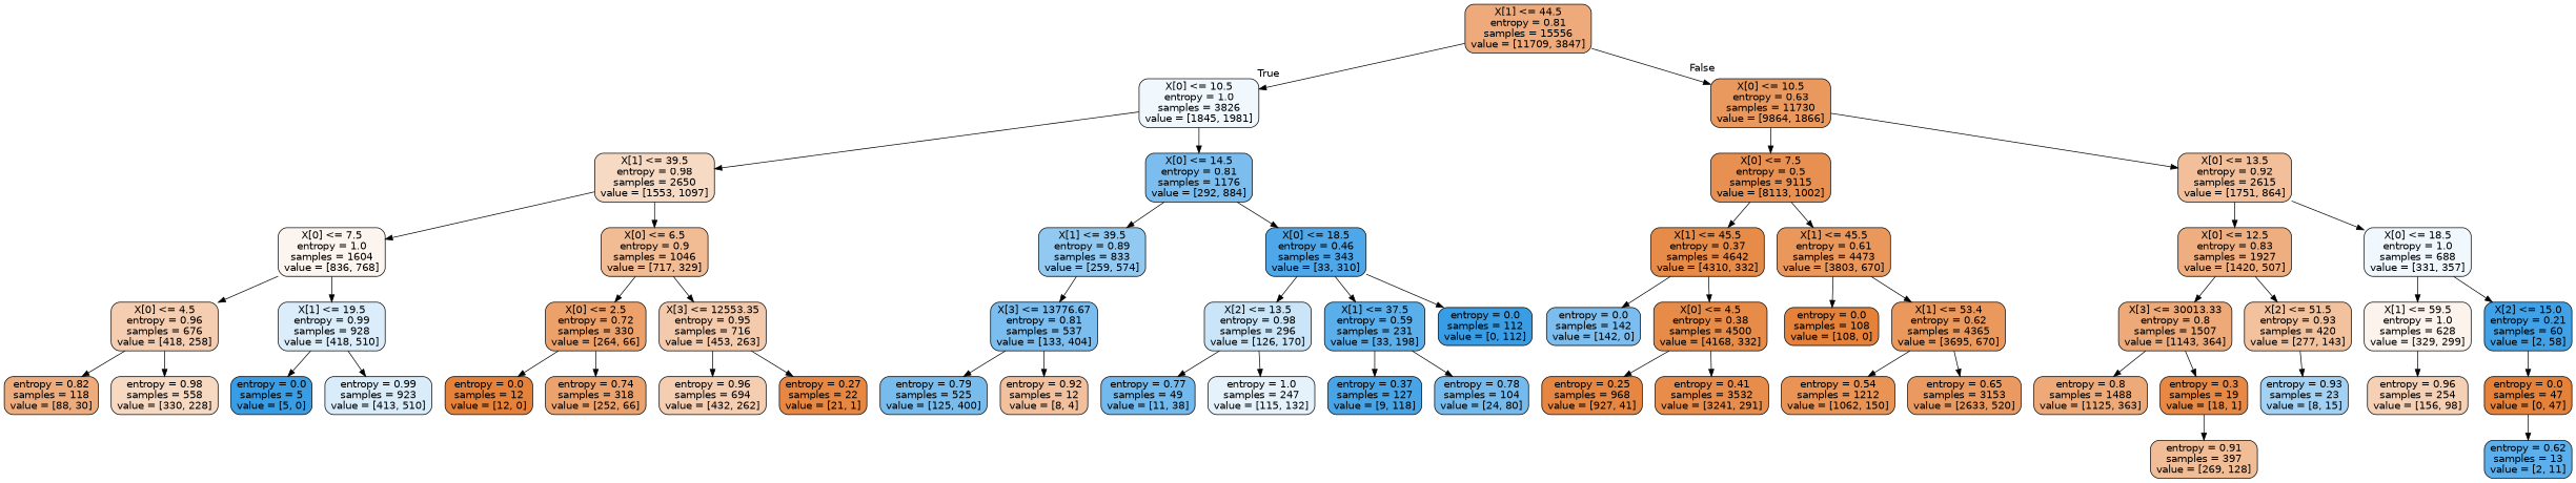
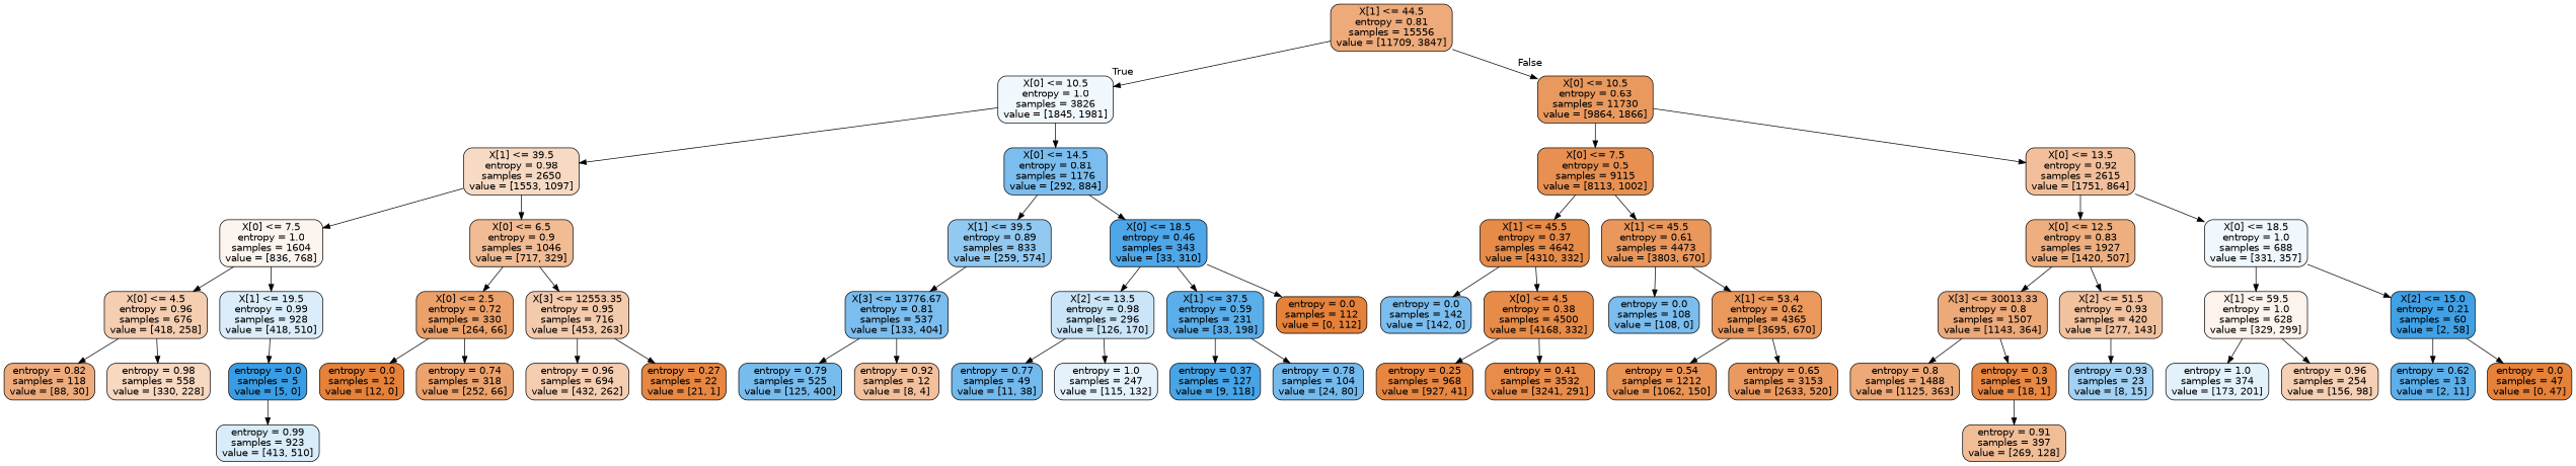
  digraph {
    node [color=black fillcolor="#399de5ab" fontname=helvetica shape=box style="filled, rounded"]
    edge [fontname=helvetica]
    n1 [fillcolor="#e58139ab" label="X[1] <= 44.5\nentropy = 0.81\nsamples = 15556\nvalue = [11709, 3847]"]
    n2 [fillcolor="#399de512" label="X[0] <= 10.5\nentropy = 1.0\nsamples = 3826\nvalue = [1845, 1981]"]
    n3 [fillcolor="#e58139cf" label="X[0] <= 10.5\nentropy = 0.63\nsamples = 11730\nvalue = [9864, 1866]"]
    n4 [fillcolor="#e581394b" label="X[1] <= 39.5\nentropy = 0.98\nsamples = 2650\nvalue = [1553, 1097]"]
    n5 [label="X[0] <= 14.5\nentropy = 0.81\nsamples = 1176\nvalue = [292, 884]"]
    n6 [fillcolor="#e58139e0" label="X[0] <= 7.5\nentropy = 0.5\nsamples = 9115\nvalue = [8113, 1002]"]
    n7 [fillcolor="#e5813981" label="X[0] <= 13.5\nentropy = 0.92\nsamples = 2615\nvalue = [1751, 864]"]
    n8 [fillcolor="#e5813915" label="X[0] <= 7.5\nentropy = 1.0\nsamples = 1604\nvalue = [836, 768]"]
    n9 [fillcolor="#e581398a" label="X[0] <= 6.5\nentropy = 0.9\nsamples = 1046\nvalue = [717, 329]"]
    n10 [fillcolor="#399de58c" label="X[1] <= 39.5\nentropy = 0.89\nsamples = 833\nvalue = [259, 574]"]
    n11 [fillcolor="#399de5e4" label="X[0] <= 18.5\nentropy = 0.46\nsamples = 343\nvalue = [33, 310]"]
    n12 [fillcolor="#e5813962" label="X[0] <= 4.5\nentropy = 0.96\nsamples = 676\nvalue = [418, 258]"]
    n13 [fillcolor="#399de52e" label="X[1] <= 19.5\nentropy = 0.99\nsamples = 928\nvalue = [418, 510]"]
    n14 [fillcolor="#e58139bf" label="X[0] <= 2.5\nentropy = 0.72\nsamples = 330\nvalue = [264, 66]"]
    n15 [fillcolor="#e581396b" label="X[3] <= 12553.35\nentropy = 0.95\nsamples = 716\nvalue = [453, 263]"]
    n16 [fillcolor="#e58139a8" label="entropy = 0.82\nsamples = 118\nvalue = [88, 30]"]
    n17 [fillcolor="#e581394f" label="entropy = 0.98\nsamples = 558\nvalue = [330, 228]"]
    n18 [fillcolor="#399de5ff" label="entropy = 0.0\nsamples = 5\nvalue = [5, 0]"]
    n19 [fillcolor="#399de530" label="entropy = 0.99\nsamples = 923\nvalue = [413, 510]"]
    n20 [fillcolor="#e58139ff" label="entropy = 0.0\nsamples = 12\nvalue = [12, 0]"]
    n21 [fillcolor="#e58139bc" label="entropy = 0.74\nsamples = 318\nvalue = [252, 66]"]
    n22 [fillcolor="#e5813964" label="entropy = 0.96\nsamples = 694\nvalue = [432, 262]"]
    n23 [fillcolor="#e58139f3" label="entropy = 0.27\nsamples = 22\nvalue = [21, 1]"]
    n24 [label="X[3] <= 13776.67\nentropy = 0.81\nsamples = 537\nvalue = [133, 404]"]
    n25 [fillcolor="#399de542" label="X[2] <= 13.5\nentropy = 0.98\nsamples = 296\nvalue = [126, 170]"]
    n26 [fillcolor="#399de5d4" label="X[1] <= 37.5\nentropy = 0.59\nsamples = 231\nvalue = [33, 198]"]
-   n27 [fillcolor="#399de5ff" label="entropy = 0.0\nsamples = 112\nvalue = [0, 112]"]
+   n27 [fillcolor="#e58139ff" label="entropy = 0.0\nsamples = 112\nvalue = [0, 112]"]
    n28 [fillcolor="#399de5af" label="entropy = 0.79\nsamples = 525\nvalue = [125, 400]"]
    n29 [fillcolor="#e581397f" label="entropy = 0.92\nsamples = 12\nvalue = [8, 4]"]
    n30 [fillcolor="#399de5b5" label="entropy = 0.77\nsamples = 49\nvalue = [11, 38]"]
    n31 [fillcolor="#399de521" label="entropy = 1.0\nsamples = 247\nvalue = [115, 132]"]
    n32 [fillcolor="#399de5ec" label="entropy = 0.37\nsamples = 127\nvalue = [9, 118]"]
    n33 [fillcolor="#399de5b3" label="entropy = 0.78\nsamples = 104\nvalue = [24, 80]"]
    n34 [fillcolor="#e58139eb" label="X[1] <= 45.5\nentropy = 0.37\nsamples = 4642\nvalue = [4310, 332]"]
    n35 [fillcolor="#e58139d2" label="X[1] <= 45.5\nentropy = 0.61\nsamples = 4473\nvalue = [3803, 670]"]
    n36 [fillcolor="#e58139a4" label="X[0] <= 12.5\nentropy = 0.83\nsamples = 1927\nvalue = [1420, 507]"]
    n37 [fillcolor="#399de513" label="X[0] <= 18.5\nentropy = 1.0\nsamples = 688\nvalue = [331, 357]"]
    n38 [label="entropy = 0.0\nsamples = 142\nvalue = [142, 0]"]
    n39 [fillcolor="#e58139eb" label="X[0] <= 4.5\nentropy = 0.38\nsamples = 4500\nvalue = [4168, 332]"]
-   n40 [fillcolor="#e58139ff" label="entropy = 0.0\nsamples = 108\nvalue = [108, 0]"]
+   n40 [label="entropy = 0.0\nsamples = 108\nvalue = [108, 0]"]
    n41 [fillcolor="#e58139d1" label="X[1] <= 53.4\nentropy = 0.62\nsamples = 4365\nvalue = [3695, 670]"]
    n42 [fillcolor="#e58139f4" label="entropy = 0.25\nsamples = 968\nvalue = [927, 41]"]
    n43 [fillcolor="#e58139e8" label="entropy = 0.41\nsamples = 3532\nvalue = [3241, 291]"]
    n44 [fillcolor="#e58139db" label="entropy = 0.54\nsamples = 1212\nvalue = [1062, 150]"]
    n45 [fillcolor="#e58139cd" label="entropy = 0.65\nsamples = 3153\nvalue = [2633, 520]"]
    n46 [fillcolor="#e58139ae" label="X[3] <= 30013.33\nentropy = 0.8\nsamples = 1507\nvalue = [1143, 364]"]
    n47 [fillcolor="#e581397b" label="X[2] <= 51.5\nentropy = 0.93\nsamples = 420\nvalue = [277, 143]"]
    n48 [fillcolor="#e5813917" label="X[1] <= 59.5\nentropy = 1.0\nsamples = 628\nvalue = [329, 299]"]
    n49 [fillcolor="#399de5f6" label="X[2] <= 15.0\nentropy = 0.21\nsamples = 60\nvalue = [2, 58]"]
    n50 [fillcolor="#e58139ad" label="entropy = 0.8\nsamples = 1488\nvalue = [1125, 363]"]
    n51 [fillcolor="#e58139f1" label="entropy = 0.3\nsamples = 19\nvalue = [18, 1]"]
    n52 [fillcolor="#399de577" label="entropy = 0.93\nsamples = 23\nvalue = [8, 15]"]
    n53 [fillcolor="#e5813986" label="entropy = 0.91\nsamples = 397\nvalue = [269, 128]"]
+   n54 [fillcolor="#399de524" label="entropy = 1.0\nsamples = 374\nvalue = [173, 201]"]
    n55 [fillcolor="#e581395f" label="entropy = 0.96\nsamples = 254\nvalue = [156, 98]"]
    n56 [fillcolor="#399de5d1" label="entropy = 0.62\nsamples = 13\nvalue = [2, 11]"]
    n57 [fillcolor="#e58139ff" label="entropy = 0.0\nsamples = 47\nvalue = [0, 47]"]
    n1 -> n2 [headlabel=True labelangle=45 labeldistance=2.5]
    n1 -> n3 [headlabel=False labelangle=-45 labeldistance=2.5]
    n2 -> n4
    n2 -> n5
    n3 -> n6
    n3 -> n7
    n4 -> n8
    n4 -> n9
    n5 -> n10
    n5 -> n11
    n6 -> n34
    n6 -> n35
    n7 -> n36
    n7 -> n37
    n8 -> n12
    n8 -> n13
    n9 -> n14
    n9 -> n15
    n10 -> n24
    n11 -> n25
    n11 -> n26
    n11 -> n27
    n12 -> n16
    n12 -> n17
    n13 -> n18
-   n13 -> n19
+   n18 -> n19
    n14 -> n20
    n14 -> n21
    n15 -> n22
    n15 -> n23
    n24 -> n28
    n24 -> n29
    n25 -> n30
    n25 -> n31
    n26 -> n32
    n26 -> n33
    n34 -> n38
    n34 -> n39
    n35 -> n40
    n35 -> n41
    n36 -> n46
    n36 -> n47
    n37 -> n48
    n37 -> n49
    n39 -> n42
    n39 -> n43
    n41 -> n44
    n41 -> n45
    n46 -> n50
    n46 -> n51
    n47 -> n52
+   n48 -> n54
    n48 -> n55
-   n57 -> n56
+   n49 -> n56
    n49 -> n57
    n51 -> n53
  }
